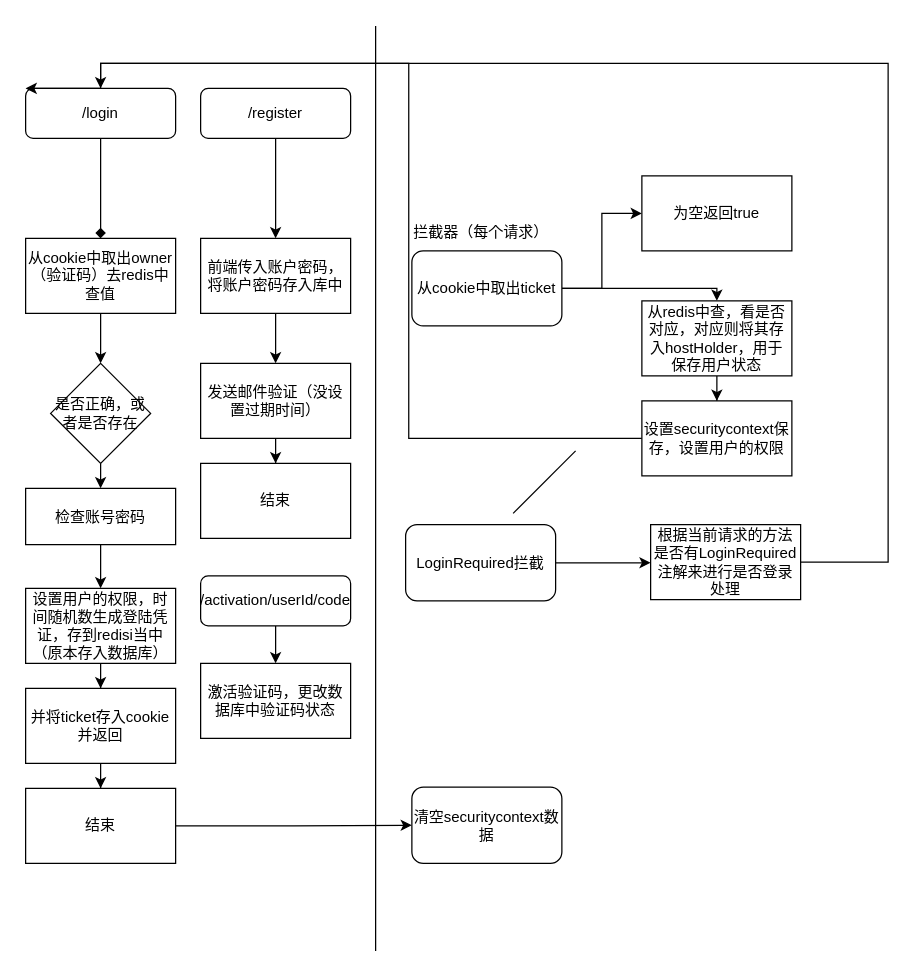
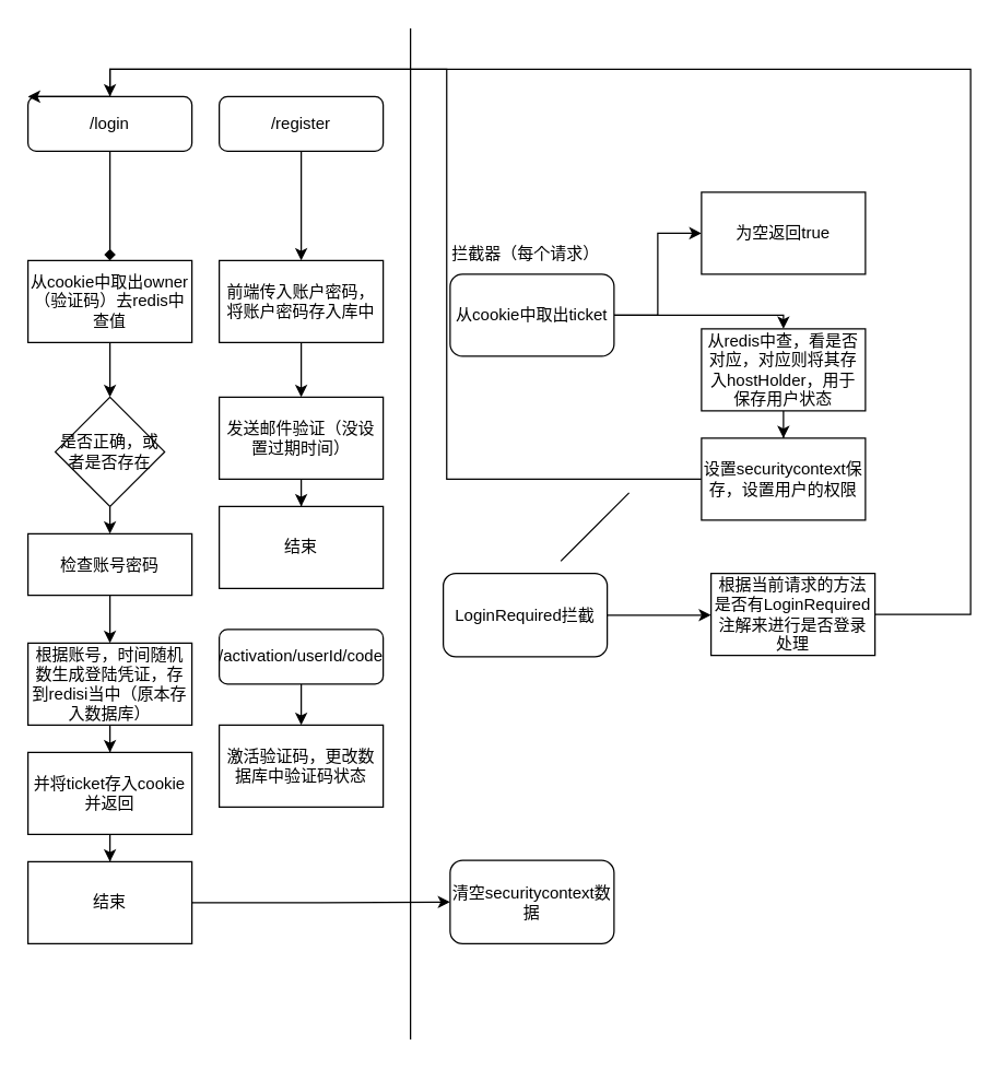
  <mxCell id="0" />
  <mxCell id="1" parent="0" />
  <mxCell id="2" style="edgeStyle=orthogonalEdgeStyle;rounded=0;orthogonalLoop=1;jettySize=auto;html=1;entryX=0.5;entryY=0;entryDx=0;entryDy=0;endArrow=diamond;" edge="1" parent="1" source="3" target="5"><mxGeometry relative="1" as="geometry" /></mxCell>
  <mxCell id="3" value="/login" style="rounded=1;whiteSpace=wrap;html=1;fontSize=12;glass=0;strokeWidth=1;shadow=0;" parent="1" vertex="1"><mxGeometry x="20" y="70" width="120" height="40" as="geometry" /></mxCell>
  <mxCell id="4" style="edgeStyle=orthogonalEdgeStyle;rounded=0;orthogonalLoop=1;jettySize=auto;html=1;exitX=0.5;exitY=1;exitDx=0;exitDy=0;" edge="1" parent="1" source="5"><mxGeometry relative="1" as="geometry"><mxPoint x="80" y="290" as="targetPoint" /></mxGeometry></mxCell>
  <mxCell id="5" value="从cookie中取出owner&lt;br&gt;（验证码）去redis中查值" style="rounded=0;whiteSpace=wrap;html=1;" vertex="1" parent="1"><mxGeometry x="20" y="190" width="120" height="60" as="geometry" /></mxCell>
  <mxCell id="6" style="edgeStyle=orthogonalEdgeStyle;rounded=0;orthogonalLoop=1;jettySize=auto;html=1;exitX=0.5;exitY=1;exitDx=0;exitDy=0;entryX=0.5;entryY=0;entryDx=0;entryDy=0;" edge="1" parent="1" source="7" target="9"><mxGeometry relative="1" as="geometry" /></mxCell>
  <mxCell id="7" value="是否正确，或者是否存在" style="rhombus;whiteSpace=wrap;html=1;" vertex="1" parent="1"><mxGeometry x="40" y="290" width="80" height="80" as="geometry" /></mxCell>
  <mxCell id="8" value="" style="edgeStyle=orthogonalEdgeStyle;rounded=0;orthogonalLoop=1;jettySize=auto;html=1;" edge="1" parent="1" source="9" target="11"><mxGeometry relative="1" as="geometry" /></mxCell>
  <mxCell id="9" value="检查账号密码" style="rounded=0;whiteSpace=wrap;html=1;" vertex="1" parent="1"><mxGeometry x="20" y="390" width="120" height="45" as="geometry" /></mxCell>
  <mxCell id="10" value="" style="edgeStyle=orthogonalEdgeStyle;rounded=0;orthogonalLoop=1;jettySize=auto;html=1;" edge="1" parent="1" source="11" target="13"><mxGeometry relative="1" as="geometry" /></mxCell>
- <mxCell id="11" value="设置用户的权限，时间随机数生成登陆凭证，存到redisi当中（原本存入数据库）" style="whiteSpace=wrap;html=1;rounded=0;" vertex="1" parent="1"><mxGeometry x="20" y="470" width="120" height="60" as="geometry" /></mxCell>
+ <mxCell id="11" value="根据账号，时间随机数生成登陆凭证，存到redisi当中（原本存入数据库）" style="whiteSpace=wrap;html=1;rounded=0;" vertex="1" parent="1"><mxGeometry x="20" y="470" width="120" height="60" as="geometry" /></mxCell>
  <mxCell id="12" value="" style="edgeStyle=orthogonalEdgeStyle;rounded=0;orthogonalLoop=1;jettySize=auto;html=1;" edge="1" parent="1" source="13" target="15"><mxGeometry relative="1" as="geometry" /></mxCell>
  <mxCell id="13" value="并将ticket存入cookie并返回" style="whiteSpace=wrap;html=1;rounded=0;" vertex="1" parent="1"><mxGeometry x="20" y="550" width="120" height="60" as="geometry" /></mxCell>
  <mxCell id="14" value="" style="edgeStyle=orthogonalEdgeStyle;rounded=0;orthogonalLoop=1;jettySize=auto;html=1;" edge="1" parent="1" source="15" target="39"><mxGeometry relative="1" as="geometry" /></mxCell>
  <mxCell id="15" value="结束" style="whiteSpace=wrap;html=1;rounded=0;" vertex="1" parent="1"><mxGeometry x="20" y="630" width="120" height="60" as="geometry" /></mxCell>
  <mxCell id="16" value="" style="edgeStyle=orthogonalEdgeStyle;rounded=0;orthogonalLoop=1;jettySize=auto;html=1;" edge="1" parent="1" source="17" target="19"><mxGeometry relative="1" as="geometry" /></mxCell>
  <mxCell id="17" value="/register" style="rounded=1;whiteSpace=wrap;html=1;fontSize=12;glass=0;strokeWidth=1;shadow=0;" vertex="1" parent="1"><mxGeometry x="160" y="70" width="120" height="40" as="geometry" /></mxCell>
  <mxCell id="18" value="" style="edgeStyle=orthogonalEdgeStyle;rounded=0;orthogonalLoop=1;jettySize=auto;html=1;" edge="1" parent="1" source="19" target="34"><mxGeometry relative="1" as="geometry" /></mxCell>
  <mxCell id="19" value="前端传入账户密码，将账户密码存入库中" style="rounded=0;whiteSpace=wrap;html=1;" vertex="1" parent="1"><mxGeometry x="160" y="190" width="120" height="60" as="geometry" /></mxCell>
  <mxCell id="20" value="" style="edgeStyle=orthogonalEdgeStyle;rounded=0;orthogonalLoop=1;jettySize=auto;html=1;" edge="1" parent="1" source="22" target="26"><mxGeometry relative="1" as="geometry" /></mxCell>
  <mxCell id="21" style="edgeStyle=orthogonalEdgeStyle;rounded=0;orthogonalLoop=1;jettySize=auto;html=1;exitX=1;exitY=0.5;exitDx=0;exitDy=0;entryX=0.5;entryY=0;entryDx=0;entryDy=0;" edge="1" parent="1" source="22" target="28"><mxGeometry relative="1" as="geometry"><Array as="points"><mxPoint x="573" y="230" /></Array></mxGeometry></mxCell>
  <mxCell id="22" value="从cookie中取出ticket" style="rounded=1;whiteSpace=wrap;html=1;" vertex="1" parent="1"><mxGeometry x="329" y="200" width="120" height="60" as="geometry" /></mxCell>
  <mxCell id="23" value="" style="edgeStyle=orthogonalEdgeStyle;rounded=0;orthogonalLoop=1;jettySize=auto;html=1;" edge="1" parent="1" source="24"><mxGeometry relative="1" as="geometry"><mxPoint x="520" y="449.5" as="targetPoint" /></mxGeometry></mxCell>
  <mxCell id="24" value="LoginRequired拦截" style="rounded=1;whiteSpace=wrap;html=1;" vertex="1" parent="1"><mxGeometry x="324" y="419" width="120" height="61" as="geometry" /></mxCell>
  <mxCell id="25" value="拦截器（每个请求）" style="text;html=1;align=center;verticalAlign=middle;resizable=0;points=[];autosize=1;strokeColor=none;fillColor=none;" vertex="1" parent="1"><mxGeometry x="319" y="170" width="130" height="30" as="geometry" /></mxCell>
  <mxCell id="26" value="为空返回true" style="rounded=0;whiteSpace=wrap;html=1;" vertex="1" parent="1"><mxGeometry x="513" y="140" width="120" height="60" as="geometry" /></mxCell>
  <mxCell id="27" value="" style="edgeStyle=orthogonalEdgeStyle;rounded=0;orthogonalLoop=1;jettySize=auto;html=1;" edge="1" parent="1" source="28" target="30"><mxGeometry relative="1" as="geometry" /></mxCell>
  <mxCell id="28" value="从redis中查，看是否对应，对应则将其存入hostHolder，用于保存用户状态" style="rounded=0;whiteSpace=wrap;html=1;" vertex="1" parent="1"><mxGeometry x="513" y="240" width="120" height="60" as="geometry" /></mxCell>
  <mxCell id="29" style="edgeStyle=orthogonalEdgeStyle;rounded=0;orthogonalLoop=1;jettySize=auto;html=1;entryX=0.5;entryY=0;entryDx=0;entryDy=0;" edge="1" parent="1" source="30" target="3"><mxGeometry relative="1" as="geometry" /></mxCell>
  <mxCell id="30" value="设置securitycontext保存，设置用户的权限" style="whiteSpace=wrap;html=1;rounded=0;" vertex="1" parent="1"><mxGeometry x="513" y="320" width="120" height="60" as="geometry" /></mxCell>
  <mxCell id="31" style="edgeStyle=orthogonalEdgeStyle;rounded=0;orthogonalLoop=1;jettySize=auto;html=1;entryX=0;entryY=0;entryDx=0;entryDy=0;" edge="1" parent="1" source="32" target="3"><mxGeometry relative="1" as="geometry"><Array as="points"><mxPoint x="710" y="449" /><mxPoint x="710" y="50" /><mxPoint x="80" y="50" /><mxPoint x="80" y="70" /></Array></mxGeometry></mxCell>
  <mxCell id="32" value="根据当前请求的方法是否有LoginRequired注解来进行是否登录处理" style="rounded=0;whiteSpace=wrap;html=1;" vertex="1" parent="1"><mxGeometry x="520" y="419" width="120" height="60" as="geometry" /></mxCell>
  <mxCell id="33" value="" style="edgeStyle=orthogonalEdgeStyle;rounded=0;orthogonalLoop=1;jettySize=auto;html=1;" edge="1" parent="1" source="34" target="35"><mxGeometry relative="1" as="geometry" /></mxCell>
  <mxCell id="34" value="发送邮件验证（没设置过期时间）" style="whiteSpace=wrap;html=1;rounded=0;" vertex="1" parent="1"><mxGeometry x="160" y="290" width="120" height="60" as="geometry" /></mxCell>
  <mxCell id="35" value="结束" style="whiteSpace=wrap;html=1;rounded=0;" vertex="1" parent="1"><mxGeometry x="160" y="370" width="120" height="60" as="geometry" /></mxCell>
  <mxCell id="36" value="" style="edgeStyle=orthogonalEdgeStyle;rounded=0;orthogonalLoop=1;jettySize=auto;html=1;" edge="1" parent="1" source="37" target="38"><mxGeometry relative="1" as="geometry" /></mxCell>
  <mxCell id="37" value="/activation/userId/code" style="rounded=1;whiteSpace=wrap;html=1;fontSize=12;glass=0;strokeWidth=1;shadow=0;" vertex="1" parent="1"><mxGeometry x="160" y="460" width="120" height="40" as="geometry" /></mxCell>
  <mxCell id="38" value="激活验证码，更改数据库中验证码状态" style="rounded=0;whiteSpace=wrap;html=1;" vertex="1" parent="1"><mxGeometry x="160" y="530" width="120" height="60" as="geometry" /></mxCell>
  <mxCell id="39" value="清空securitycontext数据" style="rounded=1;whiteSpace=wrap;html=1;" vertex="1" parent="1"><mxGeometry x="329" y="629" width="120" height="61" as="geometry" /></mxCell>
  <mxCell id="40" value="" style="endArrow=none;html=1;rounded=0;" edge="1" parent="1"><mxGeometry width="50" height="50" relative="1" as="geometry"><mxPoint x="410" y="410" as="sourcePoint" /><mxPoint x="460" y="360" as="targetPoint" /></mxGeometry></mxCell>
  <mxCell id="41" value="" style="endArrow=none;html=1;rounded=0;" edge="1" parent="1"><mxGeometry width="50" height="50" relative="1" as="geometry"><mxPoint x="300" y="760" as="sourcePoint" /><mxPoint x="300" y="20" as="targetPoint" /></mxGeometry></mxCell>
